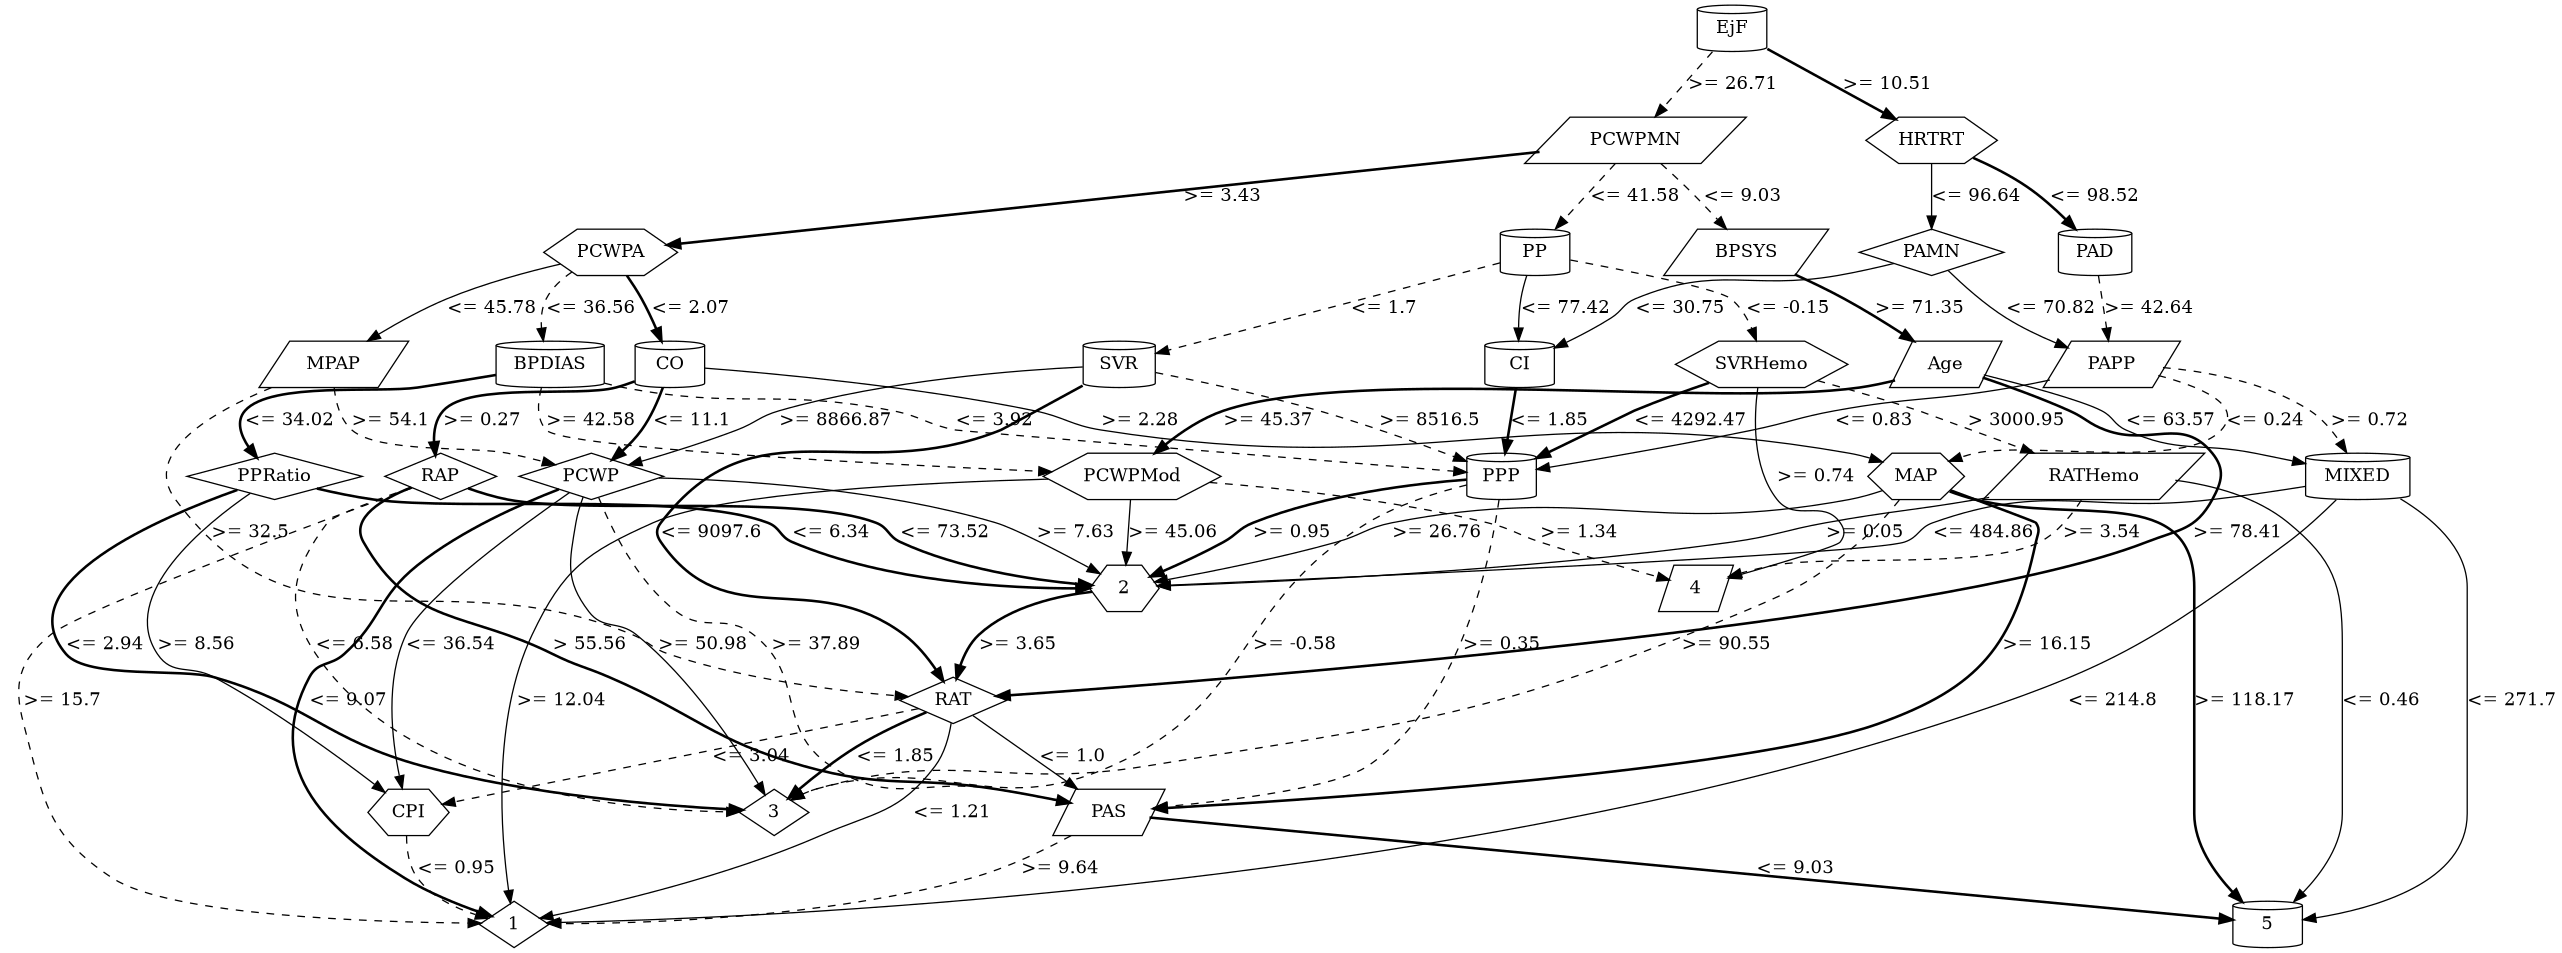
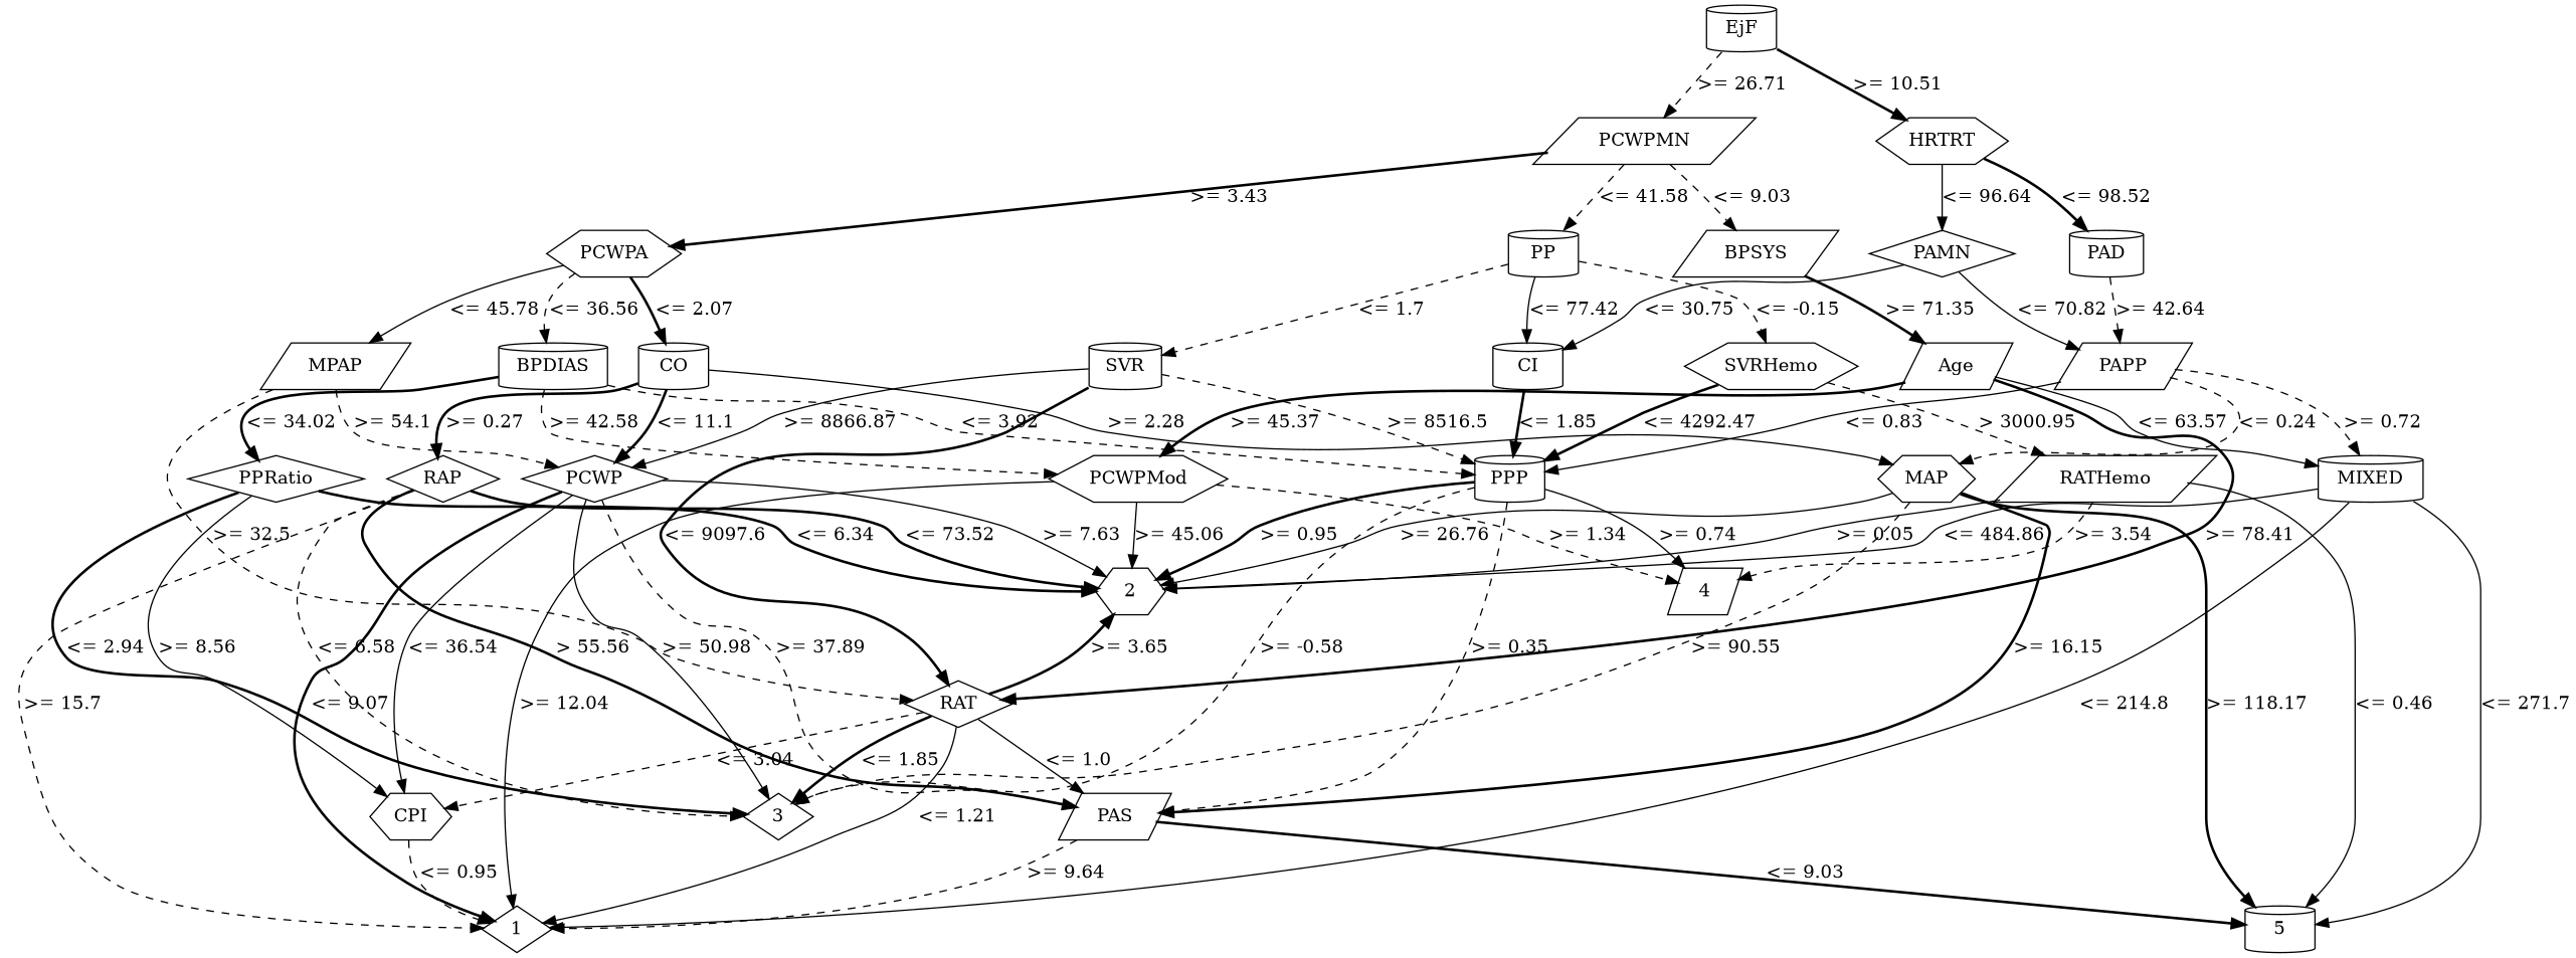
  strict digraph {
    node [shape=cylinder]
    edge [op="<=" param=9.03 style=dashed]
    1 [height=0.5 shape=diamond width=0.75]
    2 [height=0.5 shape=hexagon width=0.75]
    3 [height=0.5 shape=diamond width=0.75]
    4 [height=0.5 shape=parallelogram width=0.75]
    5 [height=0.5 width=0.75]
    RAP [height=0.5 shape=diamond width=0.77778]
    PAS [height=0.5 shape=parallelogram width=0.75]
    PAD [height=0.5 width=0.79437]
    PAPP [height=0.5 shape=parallelogram width=0.88889]
    MAP [height=0.5 shape=hexagon width=0.84854]
    PPP [height=0.5 width=0.75]
    MIXED [height=0.5 width=1.125]
    PAMN [height=0.5 shape=diamond width=1.0139]
    CI [height=0.5 width=0.75]
    PCWP [height=0.5 shape=diamond width=0.97491]
    CPI [height=0.5 shape=hexagon width=0.75]
    PCWPMod [height=0.5 shape=hexagon width=1.4444]
    PCWPA [height=0.5 shape=hexagon width=1.1555]
    CO [height=0.5 width=0.75]
    BPDIAS [height=0.5 width=1.1735]
    MPAP [height=0.5 shape=parallelogram width=0.97491]
    PPRatio [height=0.5 shape=diamond width=1.1013]
    RAT [height=0.5 shape=diamond width=0.76389]
    PCWPMN [height=0.5 shape=parallelogram width=1.3902]
    BPSYS [height=0.5 shape=parallelogram width=1.0471]
    PP [height=0.5 width=0.75]
    Age [height=0.5 shape=parallelogram width=0.75]
    SVRHemo [height=0.5 shape=hexagon width=1.3902]
    SVR [height=0.5 width=0.77778]
    RATHemo [height=0.5 shape=parallelogram width=1.375]
    HRTRT [height=0.5 shape=hexagon width=1.1013]
    EjF [height=0.5 width=0.75]
    RAP -> 1 [label=">= 15.7" op=">=" param=15.7]
    RAP -> 2 [label="<= 73.52" param=73.52 style=bold]
    RAP -> 3 [label="<= 6.58" param=6.58]
    RAP -> PAS [label="> 55.56" op=">" param=55.56 style=bold]
    PAS -> 1 [label=">= 9.64" op=">=" param=9.64]
    PAS -> 5 [label="<= 9.03" style=bold]
    PAD -> PAPP [label=">= 42.64" op=">=" param=42.64]
    PAPP -> MAP [label="<= 0.24" param=0.24]
    PAPP -> PPP [label="<= 0.83" param=0.83 style=solid]
    PAPP -> MIXED [label=">= 0.72" op=">=" param=0.72]
    MAP -> 2 [label=">= 26.76" op=">=" param=26.76 style=solid]
    MAP -> 3 [label=">= 90.55" op=">=" param=90.55]
    MAP -> 5 [label=">= 118.17" op=">=" param=118.17 style=bold]
    MAP -> PAS [label=">= 16.15" op=">=" param=16.15 style=bold]
    PPP -> 2 [label=">= 0.95" op=">=" param=0.95 style=bold]
    PPP -> 3 [label=">= -0.58" op=">=" param=-0.58]
-   SVRHemo -> 4 [label=">= 0.74" op=">=" param=0.74 style=solid]
+   PPP -> 4 [label=">= 0.74" op=">=" param=0.74 style=solid]
    PPP -> PAS [label=">= 0.35" op=">=" param=0.35]
    MIXED -> 1 [label="<= 214.8" param=214.8 style=solid]
    MIXED -> 2 [label="<= 484.86" param=484.86 style=solid]
    MIXED -> 5 [label="<= 271.7" param=271.7 style=solid]
    PAMN -> PAPP [label="<= 70.82" param=70.82 style=solid]
    PAMN -> CI [label="<= 30.75" param=30.75 style=solid]
    CI -> PPP [label="<= 1.85" param=1.85 style=bold]
    PCWP -> 1 [label="<= 9.07" param=9.07 style=bold]
    PCWP -> 2 [label=">= 7.63" op=">=" param=7.63 style=solid]
    PCWP -> 3 [label=">= 50.98" op=">=" param=50.98 style=solid]
    PCWP -> PAS [label=">= 37.89" op=">=" param=37.89]
    PCWP -> CPI [label="<= 36.54" param=36.54 style=solid]
    CPI -> 1 [label="<= 0.95" param=0.95]
    PCWPMod -> 1 [label=">= 12.04" op=">=" param=12.04 style=solid]
    PCWPMod -> 2 [label=">= 45.06" op=">=" param=45.06 style=solid]
    PCWPMod -> 4 [label=">= 1.34" op=">=" param=1.34]
    PCWPA -> CO [label="<= 2.07" param=2.07 style=bold]
    PCWPA -> BPDIAS [label="<= 36.56" param=36.56]
    PCWPA -> MPAP [label="<= 45.78" param=45.78 style=solid]
    CO -> RAP [label=">= 0.27" op=">=" param=0.27 style=bold]
    CO -> MAP [label=">= 2.28" op=">=" param=2.28 style=solid]
    CO -> PCWP [label="<= 11.1" param=11.1 style=bold]
    BPDIAS -> PPP [label="<= 3.92" param=3.92]
    BPDIAS -> PCWPMod [label=">= 42.58" op=">=" param=42.58]
    BPDIAS -> PPRatio [label="<= 34.02" param=34.02 style=bold]
    MPAP -> PCWP [label=">= 54.1" op=">=" param=54.1]
    MPAP -> RAT [label=">= 32.5" op=">=" param=32.5]
    PPRatio -> 2 [label="<= 6.34" param=6.34 style=bold]
    PPRatio -> 3 [label="<= 2.94" param=2.94 style=bold]
    PPRatio -> CPI [label=">= 8.56" op=">=" param=8.56 style=solid]
    RAT -> 1 [label="<= 1.21" param=1.21 style=solid]
-   2 -> RAT [label=">= 3.65" op=">=" param=3.65 style=bold]
+   RAT -> 2 [label=">= 3.65" op=">=" param=3.65 style=bold]
    RAT -> 3 [label="<= 1.85" param=1.85 style=bold]
    RAT -> PAS [label="<= 1.0" param=1.0 style=solid]
    RAT -> CPI [label="<= 3.04" param=3.04]
    PCWPMN -> PCWPA [label=">= 3.43" op=">=" param=3.43 style=bold]
    PCWPMN -> BPSYS [label="<= 9.03"]
    PCWPMN -> PP [label="<= 41.58" param=41.58]
    BPSYS -> Age [label=">= 71.35" op=">=" param=71.35 style=bold]
    PP -> CI [label="<= 77.42" param=77.42 style=solid]
    PP -> SVRHemo [label="<= -0.15" param=-0.15]
    PP -> SVR [label="<= 1.7" param=1.7]
    Age -> MIXED [label="<= 63.57" param=63.57 style=solid]
    Age -> PCWPMod [label=">= 45.37" op=">=" param=45.37 style=bold]
    Age -> RAT [label=">= 78.41" op=">=" param=78.41 style=bold]
    SVRHemo -> PPP [label="<= 4292.47" param=4292.47 style=bold]
    SVRHemo -> RATHemo [label="> 3000.95" op=">" param=3000.95]
    SVR -> PPP [label=">= 8516.5" op=">=" param=8516.5]
    SVR -> PCWP [label=">= 8866.87" op=">=" param=8866.87 style=solid]
    SVR -> RAT [label="<= 9097.6" param=9097.6 style=bold]
    RATHemo -> 2 [label=">= 0.05" op=">=" param=0.05 style=solid]
    RATHemo -> 4 [label=">= 3.54" op=">=" param=3.54]
    RATHemo -> 5 [label="<= 0.46" param=0.46 style=solid]
    HRTRT -> PAD [label="<= 98.52" param=98.52 style=bold]
    HRTRT -> PAMN [label="<= 96.64" param=96.64 style=solid]
    EjF -> PCWPMN [label=">= 26.71" op=">=" param=26.71]
    EjF -> HRTRT [label=">= 10.51" op=">=" param=10.51 style=bold]
  }
